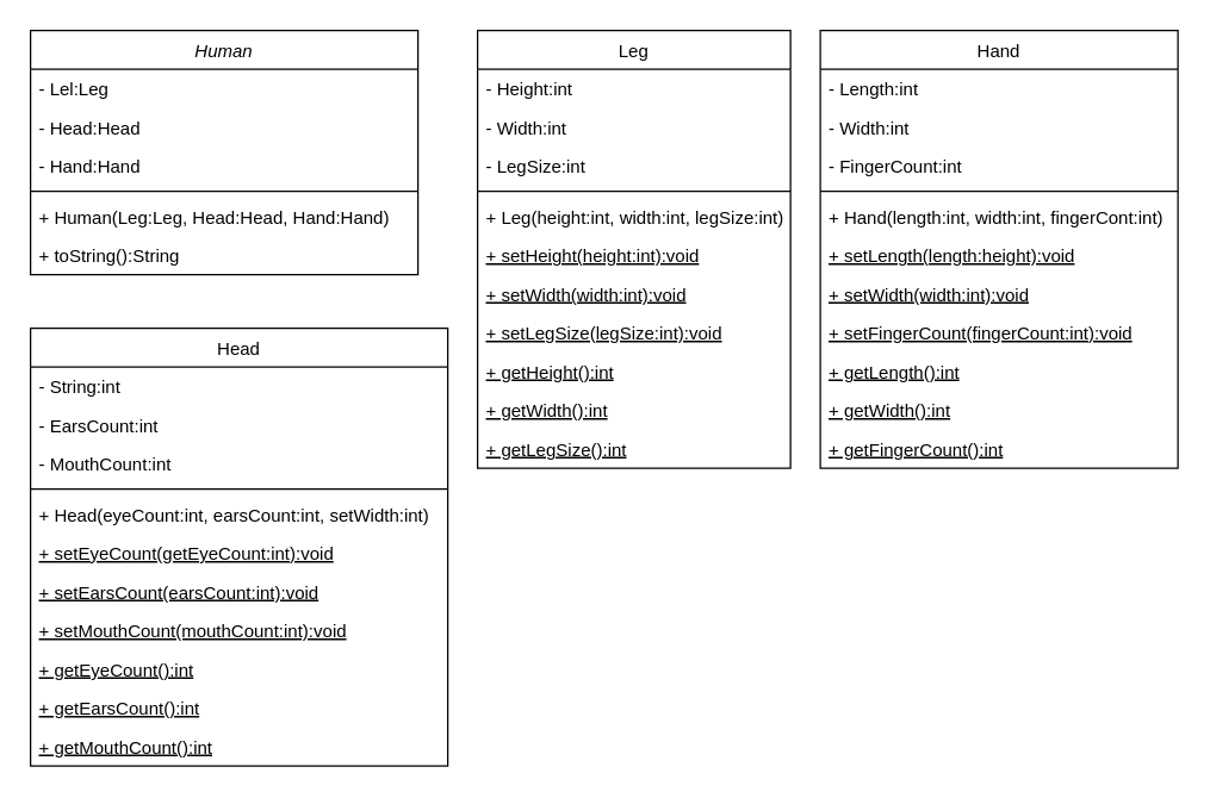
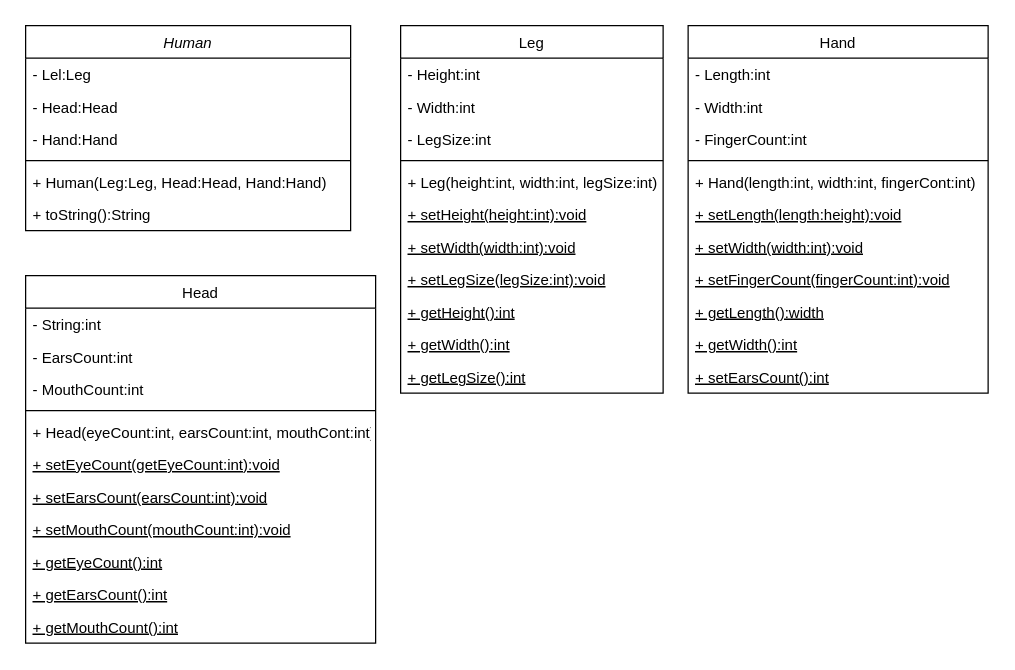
  <mxCell id="0" />
  <mxCell id="1" parent="0" />
  <mxCell id="2" value="Human" style="swimlane;fontStyle=2;align=center;verticalAlign=top;childLayout=stackLayout;horizontal=1;startSize=26;horizontalStack=0;resizeParent=1;resizeLast=0;collapsible=1;marginBottom=0;rounded=0;shadow=0;strokeWidth=1;" parent="1" vertex="1"><mxGeometry x="20" y="20" width="260" height="164" as="geometry"><mxRectangle x="230" y="140" width="160" height="26" as="alternateBounds" /></mxGeometry></mxCell>
  <mxCell id="3" value="- Lel:Leg" style="text;align=left;verticalAlign=top;spacingLeft=4;spacingRight=4;overflow=hidden;rotatable=0;points=[[0,0.5],[1,0.5]];portConstraint=eastwest;" parent="2" vertex="1"><mxGeometry y="26" width="260" height="26" as="geometry" /></mxCell>
  <mxCell id="4" value="- Head:Head" style="text;align=left;verticalAlign=top;spacingLeft=4;spacingRight=4;overflow=hidden;rotatable=0;points=[[0,0.5],[1,0.5]];portConstraint=eastwest;rounded=0;shadow=0;html=0;" parent="2" vertex="1"><mxGeometry y="52" width="260" height="26" as="geometry" /></mxCell>
  <mxCell id="5" value="- Hand:Hand" style="text;align=left;verticalAlign=top;spacingLeft=4;spacingRight=4;overflow=hidden;rotatable=0;points=[[0,0.5],[1,0.5]];portConstraint=eastwest;rounded=0;shadow=0;html=0;" parent="2" vertex="1"><mxGeometry y="78" width="260" height="26" as="geometry" /></mxCell>
  <mxCell id="6" value="" style="line;html=1;strokeWidth=1;align=left;verticalAlign=middle;spacingTop=-1;spacingLeft=3;spacingRight=3;rotatable=0;labelPosition=right;points=[];portConstraint=eastwest;" parent="2" vertex="1"><mxGeometry y="104" width="260" height="8" as="geometry" /></mxCell>
  <mxCell id="7" value="+ Human(Leg:Leg, Head:Head, Hand:Hand)" style="text;align=left;verticalAlign=top;spacingLeft=4;spacingRight=4;overflow=hidden;rotatable=0;points=[[0,0.5],[1,0.5]];portConstraint=eastwest;" parent="2" vertex="1"><mxGeometry y="112" width="260" height="26" as="geometry" /></mxCell>
  <mxCell id="8" value="+ toString():String" style="text;align=left;verticalAlign=top;spacingLeft=4;spacingRight=4;overflow=hidden;rotatable=0;points=[[0,0.5],[1,0.5]];portConstraint=eastwest;" vertex="1" parent="2"><mxGeometry y="138" width="260" height="26" as="geometry" /></mxCell>
  <mxCell id="9" value="Leg" style="swimlane;fontStyle=0;align=center;verticalAlign=top;childLayout=stackLayout;horizontal=1;startSize=26;horizontalStack=0;resizeParent=1;resizeLast=0;collapsible=1;marginBottom=0;rounded=0;shadow=0;strokeWidth=1;" parent="1" vertex="1"><mxGeometry x="320" y="20" width="210" height="294" as="geometry"><mxRectangle x="130" y="380" width="160" height="26" as="alternateBounds" /></mxGeometry></mxCell>
  <mxCell id="10" value="- Height:int" style="text;align=left;verticalAlign=top;spacingLeft=4;spacingRight=4;overflow=hidden;rotatable=0;points=[[0,0.5],[1,0.5]];portConstraint=eastwest;rounded=0;shadow=0;html=0;" vertex="1" parent="9"><mxGeometry y="26" width="210" height="26" as="geometry" /></mxCell>
  <mxCell id="11" value="- Width:int" style="text;align=left;verticalAlign=top;spacingLeft=4;spacingRight=4;overflow=hidden;rotatable=0;points=[[0,0.5],[1,0.5]];portConstraint=eastwest;" parent="9" vertex="1"><mxGeometry y="52" width="210" height="26" as="geometry" /></mxCell>
  <mxCell id="12" value="- LegSize:int" style="text;align=left;verticalAlign=top;spacingLeft=4;spacingRight=4;overflow=hidden;rotatable=0;points=[[0,0.5],[1,0.5]];portConstraint=eastwest;rounded=0;shadow=0;html=0;" parent="9" vertex="1"><mxGeometry y="78" width="210" height="26" as="geometry" /></mxCell>
  <mxCell id="13" value="" style="line;html=1;strokeWidth=1;align=left;verticalAlign=middle;spacingTop=-1;spacingLeft=3;spacingRight=3;rotatable=0;labelPosition=right;points=[];portConstraint=eastwest;" parent="9" vertex="1"><mxGeometry y="104" width="210" height="8" as="geometry" /></mxCell>
  <mxCell id="14" value="+ Leg(height:int, width:int, legSize:int)" style="text;align=left;verticalAlign=top;spacingLeft=4;spacingRight=4;overflow=hidden;rotatable=0;points=[[0,0.5],[1,0.5]];portConstraint=eastwest;" parent="9" vertex="1"><mxGeometry y="112" width="210" height="26" as="geometry" /></mxCell>
  <mxCell id="15" value="+ setHeight(height:int):void" style="text;align=left;verticalAlign=top;spacingLeft=4;spacingRight=4;overflow=hidden;rotatable=0;points=[[0,0.5],[1,0.5]];portConstraint=eastwest;fontStyle=4" parent="9" vertex="1"><mxGeometry y="138" width="210" height="26" as="geometry" /></mxCell>
  <mxCell id="16" value="+ setWidth(width:int):void" style="text;align=left;verticalAlign=top;spacingLeft=4;spacingRight=4;overflow=hidden;rotatable=0;points=[[0,0.5],[1,0.5]];portConstraint=eastwest;fontStyle=4" vertex="1" parent="9"><mxGeometry y="164" width="210" height="26" as="geometry" /></mxCell>
  <mxCell id="17" value="+ setLegSize(legSize:int):void" style="text;align=left;verticalAlign=top;spacingLeft=4;spacingRight=4;overflow=hidden;rotatable=0;points=[[0,0.5],[1,0.5]];portConstraint=eastwest;fontStyle=4" vertex="1" parent="9"><mxGeometry y="190" width="210" height="26" as="geometry" /></mxCell>
  <mxCell id="18" value="+ getHeight():int" style="text;align=left;verticalAlign=top;spacingLeft=4;spacingRight=4;overflow=hidden;rotatable=0;points=[[0,0.5],[1,0.5]];portConstraint=eastwest;fontStyle=4" vertex="1" parent="9"><mxGeometry y="216" width="210" height="26" as="geometry" /></mxCell>
  <mxCell id="19" value="+ getWidth():int" style="text;align=left;verticalAlign=top;spacingLeft=4;spacingRight=4;overflow=hidden;rotatable=0;points=[[0,0.5],[1,0.5]];portConstraint=eastwest;fontStyle=4" vertex="1" parent="9"><mxGeometry y="242" width="210" height="26" as="geometry" /></mxCell>
  <mxCell id="20" value="+ getLegSize():int" style="text;align=left;verticalAlign=top;spacingLeft=4;spacingRight=4;overflow=hidden;rotatable=0;points=[[0,0.5],[1,0.5]];portConstraint=eastwest;fontStyle=4" vertex="1" parent="9"><mxGeometry y="268" width="210" height="26" as="geometry" /></mxCell>
  <mxCell id="21" value="Hand" style="swimlane;fontStyle=0;align=center;verticalAlign=top;childLayout=stackLayout;horizontal=1;startSize=26;horizontalStack=0;resizeParent=1;resizeLast=0;collapsible=1;marginBottom=0;rounded=0;shadow=0;strokeWidth=1;" vertex="1" parent="1"><mxGeometry x="550" y="20" width="240" height="294" as="geometry"><mxRectangle x="130" y="380" width="160" height="26" as="alternateBounds" /></mxGeometry></mxCell>
  <mxCell id="22" value="- Length:int" style="text;align=left;verticalAlign=top;spacingLeft=4;spacingRight=4;overflow=hidden;rotatable=0;points=[[0,0.5],[1,0.5]];portConstraint=eastwest;rounded=0;shadow=0;html=0;" vertex="1" parent="21"><mxGeometry y="26" width="240" height="26" as="geometry" /></mxCell>
  <mxCell id="23" value="- Width:int" style="text;align=left;verticalAlign=top;spacingLeft=4;spacingRight=4;overflow=hidden;rotatable=0;points=[[0,0.5],[1,0.5]];portConstraint=eastwest;" vertex="1" parent="21"><mxGeometry y="52" width="240" height="26" as="geometry" /></mxCell>
  <mxCell id="24" value="- FingerCount:int" style="text;align=left;verticalAlign=top;spacingLeft=4;spacingRight=4;overflow=hidden;rotatable=0;points=[[0,0.5],[1,0.5]];portConstraint=eastwest;rounded=0;shadow=0;html=0;" vertex="1" parent="21"><mxGeometry y="78" width="240" height="26" as="geometry" /></mxCell>
  <mxCell id="25" value="" style="line;html=1;strokeWidth=1;align=left;verticalAlign=middle;spacingTop=-1;spacingLeft=3;spacingRight=3;rotatable=0;labelPosition=right;points=[];portConstraint=eastwest;" vertex="1" parent="21"><mxGeometry y="104" width="240" height="8" as="geometry" /></mxCell>
  <mxCell id="26" value="+ Hand(length:int, width:int, fingerCont:int)" style="text;align=left;verticalAlign=top;spacingLeft=4;spacingRight=4;overflow=hidden;rotatable=0;points=[[0,0.5],[1,0.5]];portConstraint=eastwest;" vertex="1" parent="21"><mxGeometry y="112" width="240" height="26" as="geometry" /></mxCell>
  <mxCell id="27" value="+ setLength(length:height):void" style="text;align=left;verticalAlign=top;spacingLeft=4;spacingRight=4;overflow=hidden;rotatable=0;points=[[0,0.5],[1,0.5]];portConstraint=eastwest;fontStyle=4" vertex="1" parent="21"><mxGeometry y="138" width="240" height="26" as="geometry" /></mxCell>
  <mxCell id="28" value="+ setWidth(width:int):void" style="text;align=left;verticalAlign=top;spacingLeft=4;spacingRight=4;overflow=hidden;rotatable=0;points=[[0,0.5],[1,0.5]];portConstraint=eastwest;fontStyle=4" vertex="1" parent="21"><mxGeometry y="164" width="240" height="26" as="geometry" /></mxCell>
  <mxCell id="29" value="+ setFingerCount(fingerCount:int):void" style="text;align=left;verticalAlign=top;spacingLeft=4;spacingRight=4;overflow=hidden;rotatable=0;points=[[0,0.5],[1,0.5]];portConstraint=eastwest;fontStyle=4" vertex="1" parent="21"><mxGeometry y="190" width="240" height="26" as="geometry" /></mxCell>
- <mxCell id="30" value="+ getLength():int" style="text;align=left;verticalAlign=top;spacingLeft=4;spacingRight=4;overflow=hidden;rotatable=0;points=[[0,0.5],[1,0.5]];portConstraint=eastwest;fontStyle=4" vertex="1" parent="21"><mxGeometry y="216" width="240" height="26" as="geometry" /></mxCell>
+ <mxCell id="30" value="+ getLength():width" style="text;align=left;verticalAlign=top;spacingLeft=4;spacingRight=4;overflow=hidden;rotatable=0;points=[[0,0.5],[1,0.5]];portConstraint=eastwest;fontStyle=4" vertex="1" parent="21"><mxGeometry y="216" width="240" height="26" as="geometry" /></mxCell>
  <mxCell id="31" value="+ getWidth():int" style="text;align=left;verticalAlign=top;spacingLeft=4;spacingRight=4;overflow=hidden;rotatable=0;points=[[0,0.5],[1,0.5]];portConstraint=eastwest;fontStyle=4" vertex="1" parent="21"><mxGeometry y="242" width="240" height="26" as="geometry" /></mxCell>
- <mxCell id="32" value="+ getFingerCount():int" style="text;align=left;verticalAlign=top;spacingLeft=4;spacingRight=4;overflow=hidden;rotatable=0;points=[[0,0.5],[1,0.5]];portConstraint=eastwest;fontStyle=4" vertex="1" parent="21"><mxGeometry y="268" width="240" height="26" as="geometry" /></mxCell>
+ <mxCell id="32" value="+ setEarsCount():int" style="text;align=left;verticalAlign=top;spacingLeft=4;spacingRight=4;overflow=hidden;rotatable=0;points=[[0,0.5],[1,0.5]];portConstraint=eastwest;fontStyle=4" vertex="1" parent="21"><mxGeometry y="268" width="240" height="26" as="geometry" /></mxCell>
  <mxCell id="33" value="Head" style="swimlane;fontStyle=0;align=center;verticalAlign=top;childLayout=stackLayout;horizontal=1;startSize=26;horizontalStack=0;resizeParent=1;resizeLast=0;collapsible=1;marginBottom=0;rounded=0;shadow=0;strokeWidth=1;" vertex="1" parent="1"><mxGeometry x="20" y="220" width="280" height="294" as="geometry"><mxRectangle x="130" y="380" width="160" height="26" as="alternateBounds" /></mxGeometry></mxCell>
  <mxCell id="34" value="- String:int" style="text;align=left;verticalAlign=top;spacingLeft=4;spacingRight=4;overflow=hidden;rotatable=0;points=[[0,0.5],[1,0.5]];portConstraint=eastwest;rounded=0;shadow=0;html=0;" vertex="1" parent="33"><mxGeometry y="26" width="280" height="26" as="geometry" /></mxCell>
  <mxCell id="35" value="- EarsCount:int" style="text;align=left;verticalAlign=top;spacingLeft=4;spacingRight=4;overflow=hidden;rotatable=0;points=[[0,0.5],[1,0.5]];portConstraint=eastwest;" vertex="1" parent="33"><mxGeometry y="52" width="280" height="26" as="geometry" /></mxCell>
  <mxCell id="36" value="- MouthCount:int" style="text;align=left;verticalAlign=top;spacingLeft=4;spacingRight=4;overflow=hidden;rotatable=0;points=[[0,0.5],[1,0.5]];portConstraint=eastwest;rounded=0;shadow=0;html=0;" vertex="1" parent="33"><mxGeometry y="78" width="280" height="26" as="geometry" /></mxCell>
  <mxCell id="37" value="" style="line;html=1;strokeWidth=1;align=left;verticalAlign=middle;spacingTop=-1;spacingLeft=3;spacingRight=3;rotatable=0;labelPosition=right;points=[];portConstraint=eastwest;" vertex="1" parent="33"><mxGeometry y="104" width="280" height="8" as="geometry" /></mxCell>
- <mxCell id="38" value="+ Head(eyeCount:int, earsCount:int, setWidth:int)" style="text;align=left;verticalAlign=top;spacingLeft=4;spacingRight=4;overflow=hidden;rotatable=0;points=[[0,0.5],[1,0.5]];portConstraint=eastwest;" vertex="1" parent="33"><mxGeometry y="112" width="280" height="26" as="geometry" /></mxCell>
+ <mxCell id="38" value="+ Head(eyeCount:int, earsCount:int, mouthCont:int)" style="text;align=left;verticalAlign=top;spacingLeft=4;spacingRight=4;overflow=hidden;rotatable=0;points=[[0,0.5],[1,0.5]];portConstraint=eastwest;" vertex="1" parent="33"><mxGeometry y="112" width="280" height="26" as="geometry" /></mxCell>
  <mxCell id="39" value="+ setEyeCount(getEyeCount:int):void" style="text;align=left;verticalAlign=top;spacingLeft=4;spacingRight=4;overflow=hidden;rotatable=0;points=[[0,0.5],[1,0.5]];portConstraint=eastwest;fontStyle=4" vertex="1" parent="33"><mxGeometry y="138" width="280" height="26" as="geometry" /></mxCell>
  <mxCell id="40" value="+ setEarsCount(earsCount:int):void" style="text;align=left;verticalAlign=top;spacingLeft=4;spacingRight=4;overflow=hidden;rotatable=0;points=[[0,0.5],[1,0.5]];portConstraint=eastwest;fontStyle=4" vertex="1" parent="33"><mxGeometry y="164" width="280" height="26" as="geometry" /></mxCell>
  <mxCell id="41" value="+ setMouthCount(mouthCount:int):void" style="text;align=left;verticalAlign=top;spacingLeft=4;spacingRight=4;overflow=hidden;rotatable=0;points=[[0,0.5],[1,0.5]];portConstraint=eastwest;fontStyle=4" vertex="1" parent="33"><mxGeometry y="190" width="280" height="26" as="geometry" /></mxCell>
  <mxCell id="42" value="+ getEyeCount():int" style="text;align=left;verticalAlign=top;spacingLeft=4;spacingRight=4;overflow=hidden;rotatable=0;points=[[0,0.5],[1,0.5]];portConstraint=eastwest;fontStyle=4" vertex="1" parent="33"><mxGeometry y="216" width="280" height="26" as="geometry" /></mxCell>
  <mxCell id="43" value="+ getEarsCount():int" style="text;align=left;verticalAlign=top;spacingLeft=4;spacingRight=4;overflow=hidden;rotatable=0;points=[[0,0.5],[1,0.5]];portConstraint=eastwest;fontStyle=4" vertex="1" parent="33"><mxGeometry y="242" width="280" height="26" as="geometry" /></mxCell>
  <mxCell id="44" value="+ getMouthCount():int" style="text;align=left;verticalAlign=top;spacingLeft=4;spacingRight=4;overflow=hidden;rotatable=0;points=[[0,0.5],[1,0.5]];portConstraint=eastwest;fontStyle=4" vertex="1" parent="33"><mxGeometry y="268" width="280" height="26" as="geometry" /></mxCell>
